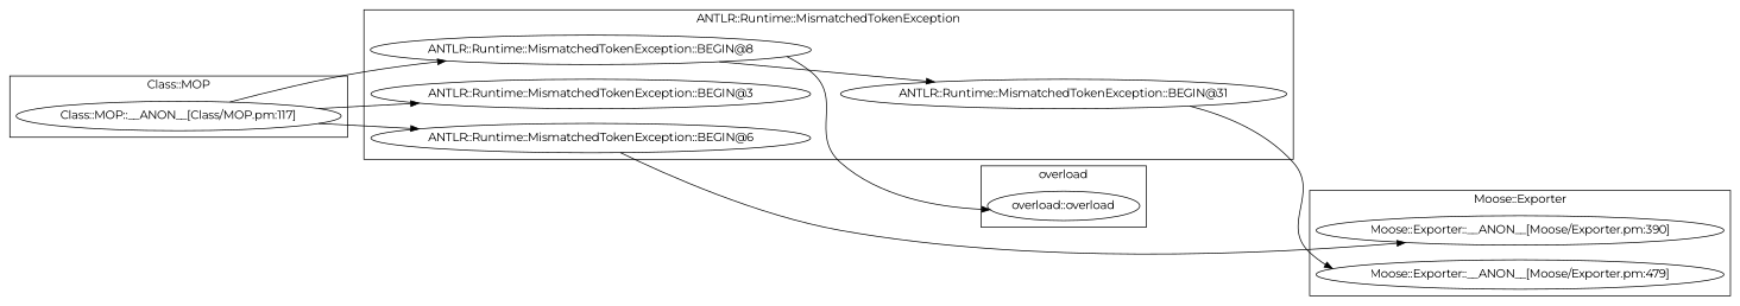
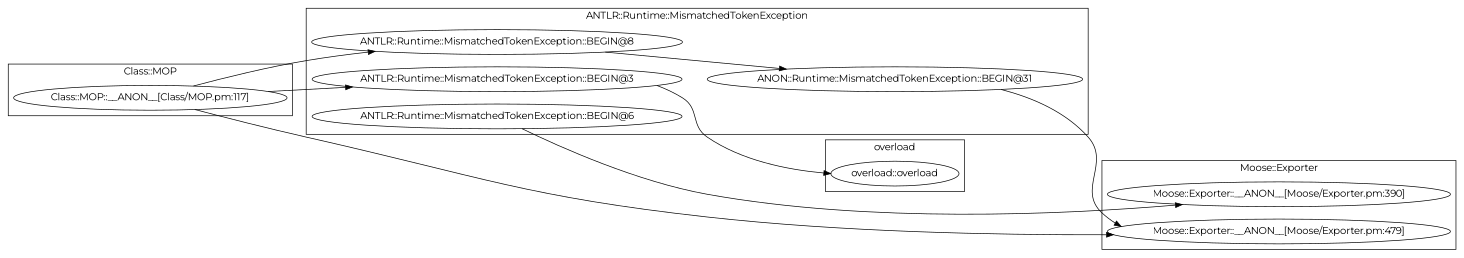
  digraph {
    fontname=Montserrat
    rankdir=LR
    node [fontname=Montserrat]
    edge [fontname=Montserrat]
    "Class::MOP::__ANON__[Class/MOP.pm:117]"
    "Moose::Exporter::__ANON__[Moose/Exporter.pm:479]"
    "Moose::Exporter::__ANON__[Moose/Exporter.pm:390]"
    n4 [label="overload::overload"]
    "ANTLR::Runtime::MismatchedTokenException::BEGIN@3"
    "ANTLR::Runtime::MismatchedTokenException::BEGIN@8"
    n7 [label="ANTLR::Runtime::MismatchedTokenException::BEGIN@6"]
-   "ANTLR::Runtime::MismatchedTokenException::BEGIN@31"
+   "ANTLR::Runtime::MismatchedTokenException::BEGIN@31" [label="ANON::Runtime::MismatchedTokenException::BEGIN@31"]
    subgraph cluster_1 {
      label="Class::MOP"
      "Class::MOP::__ANON__[Class/MOP.pm:117]"
    }
    subgraph cluster_2 {
      label="Moose::Exporter"
      "Moose::Exporter::__ANON__[Moose/Exporter.pm:479]"
      "Moose::Exporter::__ANON__[Moose/Exporter.pm:390]"
    }
    subgraph cluster_3 {
      label=overload
      n4
    }
    subgraph cluster_4 {
      label="ANTLR::Runtime::MismatchedTokenException"
      "ANTLR::Runtime::MismatchedTokenException::BEGIN@3"
      "ANTLR::Runtime::MismatchedTokenException::BEGIN@8"
      n7
      "ANTLR::Runtime::MismatchedTokenException::BEGIN@31"
    }
    "Class::MOP::__ANON__[Class/MOP.pm:117]" -> "ANTLR::Runtime::MismatchedTokenException::BEGIN@3"
    "Class::MOP::__ANON__[Class/MOP.pm:117]" -> "ANTLR::Runtime::MismatchedTokenException::BEGIN@8"
-   "Class::MOP::__ANON__[Class/MOP.pm:117]" -> n7
-   "ANTLR::Runtime::MismatchedTokenException::BEGIN@8" -> n4
+   "Class::MOP::__ANON__[Class/MOP.pm:117]" -> "Moose::Exporter::__ANON__[Moose/Exporter.pm:479]"
+   "ANTLR::Runtime::MismatchedTokenException::BEGIN@3" -> n4
    "ANTLR::Runtime::MismatchedTokenException::BEGIN@8" -> "ANTLR::Runtime::MismatchedTokenException::BEGIN@31"
    n7 -> "Moose::Exporter::__ANON__[Moose/Exporter.pm:390]"
    "ANTLR::Runtime::MismatchedTokenException::BEGIN@31" -> "Moose::Exporter::__ANON__[Moose/Exporter.pm:479]"
  }
